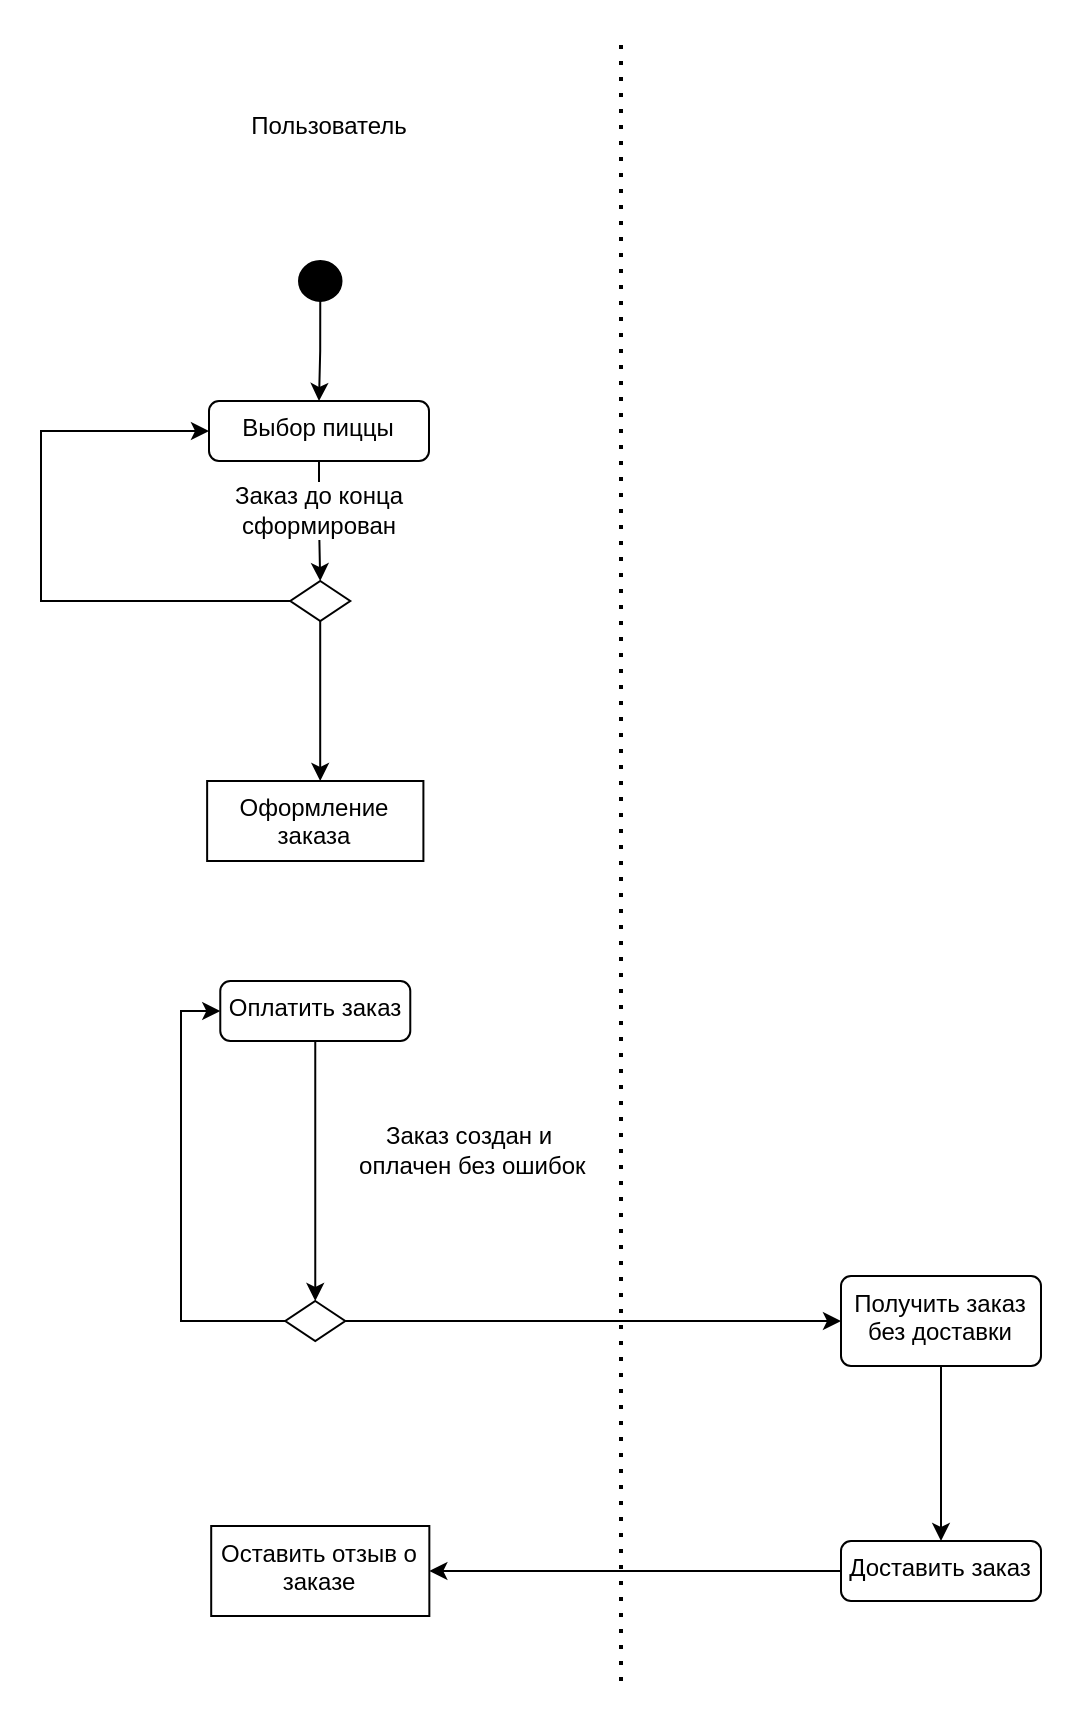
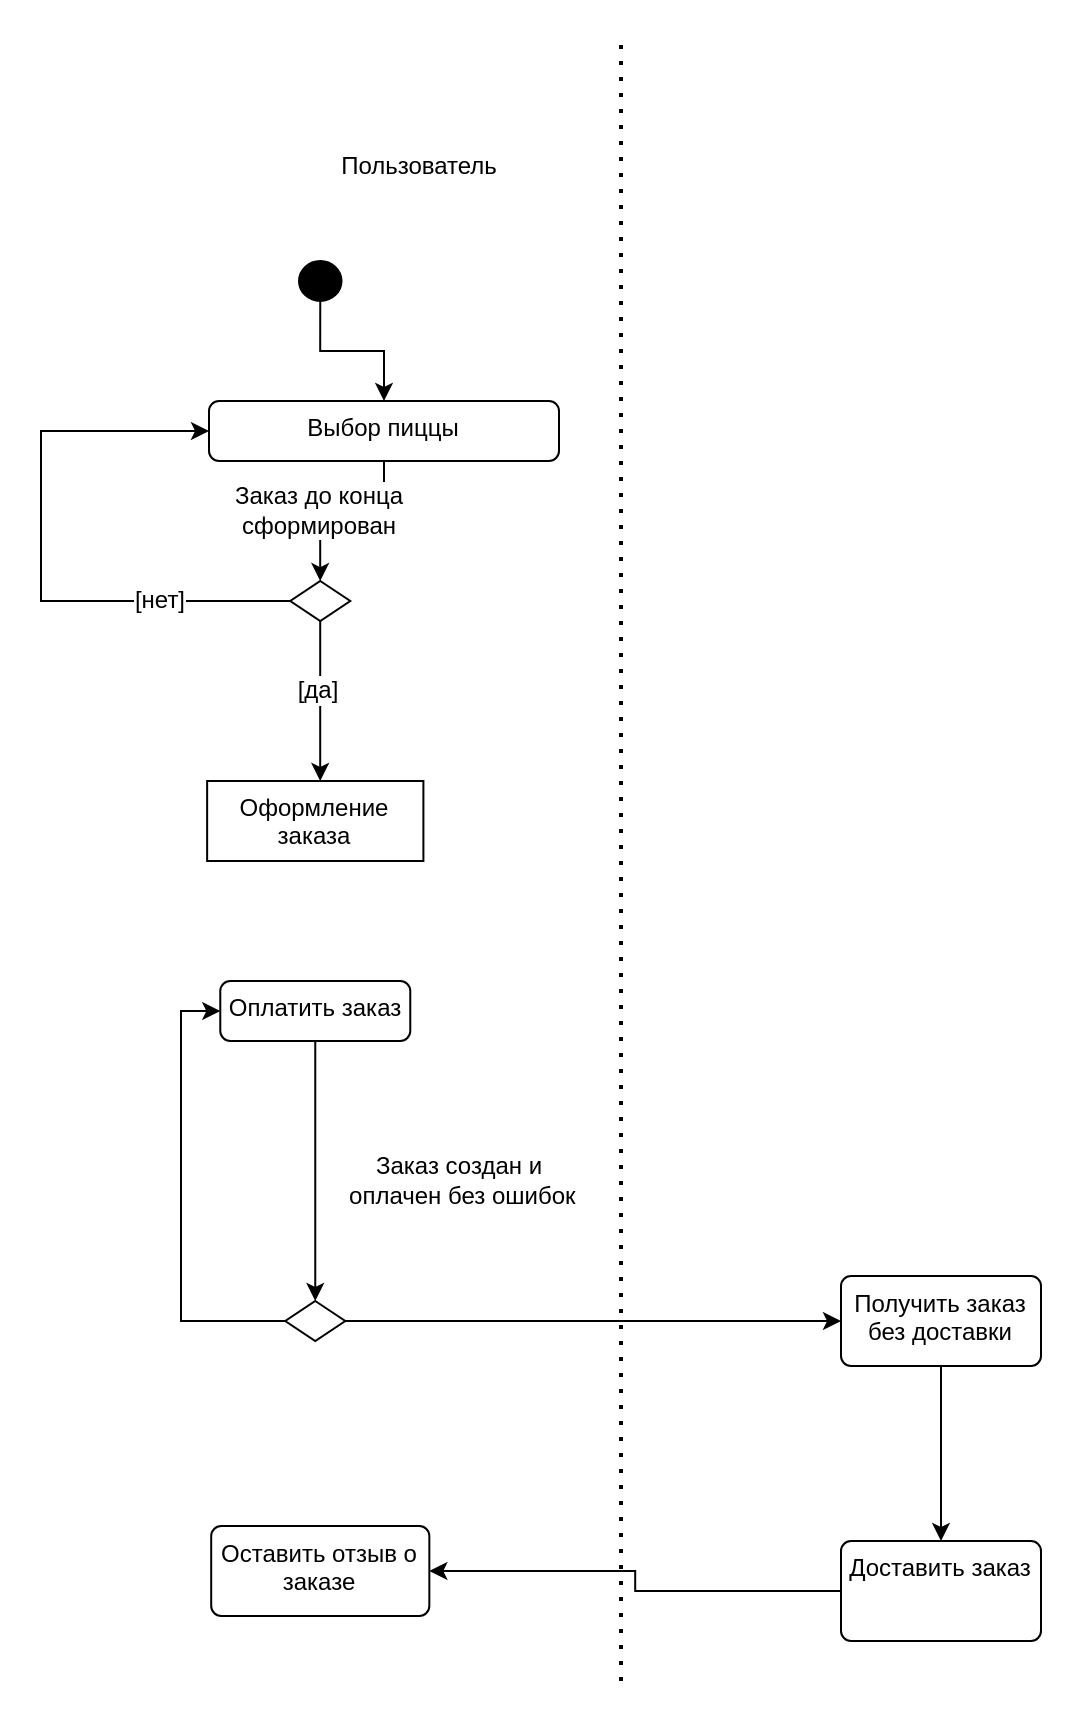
  <mxCell id="0" />
  <mxCell id="1" parent="0" />
  <mxCell id="2" value="" style="endArrow=none;dashed=1;html=1;dashPattern=1 3;strokeWidth=2;rounded=0;entryX=0.5;entryY=0;entryDx=0;entryDy=0;exitX=0.5;exitY=1;exitDx=0;exitDy=0;" edge="1" parent="1"><mxGeometry width="50" height="50" relative="1" as="geometry"><mxPoint x="310" y="840" as="sourcePoint" /><mxPoint x="310" y="20" as="targetPoint" /></mxGeometry></mxCell>
- <mxCell id="3" value="Пользователь" style="text;html=1;align=center;verticalAlign=middle;resizable=0;points=[];autosize=1;strokeColor=none;fillColor=none;" vertex="1" parent="1"><mxGeometry x="114.17" y="48" width="100" height="30" as="geometry" /></mxCell>
+ <mxCell id="3" value="Пользователь" style="text;html=1;align=center;verticalAlign=middle;resizable=0;points=[];autosize=1;strokeColor=none;fillColor=none;" vertex="1" parent="1"><mxGeometry x="159.17" y="68" width="100" height="30" as="geometry" /></mxCell>
  <mxCell id="4" style="edgeStyle=orthogonalEdgeStyle;rounded=0;orthogonalLoop=1;jettySize=auto;html=1;" edge="1" parent="1" source="18" target="8"><mxGeometry relative="1" as="geometry"><Array as="points"><mxPoint x="160" y="345" /><mxPoint x="159" y="345" /></Array></mxGeometry></mxCell>
- <mxCell id="5" value="Выбор пиццы" style="html=1;align=center;verticalAlign=top;rounded=1;absoluteArcSize=1;arcSize=10;dashed=0;whiteSpace=wrap;" vertex="1" parent="1"><mxGeometry x="104" y="200" width="110" height="30" as="geometry" /></mxCell>
+ <mxCell id="5" value="Выбор пиццы" style="html=1;align=center;verticalAlign=top;rounded=1;absoluteArcSize=1;arcSize=10;dashed=0;whiteSpace=wrap;" vertex="1" parent="1"><mxGeometry x="104" y="200" width="175" height="30" as="geometry" /></mxCell>
  <mxCell id="6" style="edgeStyle=orthogonalEdgeStyle;rounded=0;orthogonalLoop=1;jettySize=auto;html=1;exitX=0.5;exitY=1;exitDx=0;exitDy=0;entryX=0.5;entryY=0;entryDx=0;entryDy=0;" edge="1" parent="1" source="7" target="5"><mxGeometry relative="1" as="geometry" /></mxCell>
  <mxCell id="7" value="" style="ellipse;fillColor=strokeColor;html=1;" vertex="1" parent="1"><mxGeometry x="149" y="130" width="21.25" height="20" as="geometry" /></mxCell>
  <mxCell id="8" value="Оформление заказа" style="html=1;align=center;verticalAlign=top;absoluteArcSize=1;arcSize=10;dashed=0;whiteSpace=wrap;rounded=0;" vertex="1" parent="1"><mxGeometry x="103.07" y="390" width="108.13" height="40" as="geometry" /></mxCell>
  <mxCell id="9" style="edgeStyle=orthogonalEdgeStyle;rounded=0;orthogonalLoop=1;jettySize=auto;html=1;entryX=0.5;entryY=0;entryDx=0;entryDy=0;" edge="1" parent="1" source="10" target="21"><mxGeometry relative="1" as="geometry" /></mxCell>
  <mxCell id="10" value="Оплатить заказ" style="html=1;align=center;verticalAlign=top;rounded=1;absoluteArcSize=1;arcSize=10;dashed=0;whiteSpace=wrap;" vertex="1" parent="1"><mxGeometry x="109.64" y="490" width="95" height="30" as="geometry" /></mxCell>
  <mxCell id="11" style="edgeStyle=orthogonalEdgeStyle;rounded=0;orthogonalLoop=1;jettySize=auto;html=1;" edge="1" parent="1" source="12" target="14"><mxGeometry relative="1" as="geometry" /></mxCell>
  <mxCell id="12" value="Получить заказ без доставки" style="html=1;align=center;verticalAlign=top;rounded=1;absoluteArcSize=1;arcSize=10;dashed=0;whiteSpace=wrap;" vertex="1" parent="1"><mxGeometry x="420" y="637.5" width="100" height="45" as="geometry" /></mxCell>
  <mxCell id="13" style="edgeStyle=orthogonalEdgeStyle;rounded=0;orthogonalLoop=1;jettySize=auto;html=1;entryX=1;entryY=0.5;entryDx=0;entryDy=0;" edge="1" parent="1" source="14" target="16"><mxGeometry relative="1" as="geometry" /></mxCell>
- <mxCell id="14" value="Доставить заказ" style="html=1;align=center;verticalAlign=top;rounded=1;absoluteArcSize=1;arcSize=10;dashed=0;whiteSpace=wrap;" vertex="1" parent="1"><mxGeometry x="420" y="770" width="100" height="30" as="geometry" /></mxCell>
- <mxCell id="15" value="Заказ создан и&lt;div&gt;&amp;nbsp;оплачен без ошибок&lt;/div&gt;" style="text;html=1;align=center;verticalAlign=middle;resizable=0;points=[];autosize=1;strokeColor=none;fillColor=default;" vertex="1" parent="1"><mxGeometry x="164" y="555" width="140" height="40" as="geometry" /></mxCell>
- <mxCell id="16" value="Оставить отзыв о заказе" style="html=1;align=center;verticalAlign=top;absoluteArcSize=1;arcSize=10;dashed=0;whiteSpace=wrap;rounded=0;" vertex="1" parent="1"><mxGeometry x="105.1" y="762.5" width="109.07" height="45" as="geometry" /></mxCell>
+ <mxCell id="14" value="Доставить заказ" style="html=1;align=center;verticalAlign=top;rounded=1;absoluteArcSize=1;arcSize=10;dashed=0;whiteSpace=wrap;" vertex="1" parent="1"><mxGeometry x="420" y="770" width="100" height="50" as="geometry" /></mxCell>
+ <mxCell id="15" value="Заказ создан и&lt;div&gt;&amp;nbsp;оплачен без ошибок&lt;/div&gt;" style="text;html=1;align=center;verticalAlign=middle;resizable=0;points=[];autosize=1;strokeColor=none;fillColor=default;" vertex="1" parent="1"><mxGeometry x="159" y="570" width="140" height="40" as="geometry" /></mxCell>
+ <mxCell id="16" value="Оставить отзыв о заказе" style="html=1;align=center;verticalAlign=top;rounded=1;absoluteArcSize=1;arcSize=10;dashed=0;whiteSpace=wrap;" vertex="1" parent="1"><mxGeometry x="105.1" y="762.5" width="109.07" height="45" as="geometry" /></mxCell>
  <mxCell id="17" value="" style="edgeStyle=orthogonalEdgeStyle;rounded=0;orthogonalLoop=1;jettySize=auto;html=1;" edge="1" parent="1" source="5" target="18"><mxGeometry relative="1" as="geometry"><mxPoint x="-111" y="340" as="sourcePoint" /><mxPoint x="-119" y="490" as="targetPoint" /></mxGeometry></mxCell>
  <mxCell id="18" value="" style="shape=rhombus;perimeter=rhombusPerimeter;whiteSpace=wrap;html=1;align=center;" vertex="1" parent="1"><mxGeometry x="144.63" y="290" width="30" height="20" as="geometry" /></mxCell>
  <mxCell id="19" style="edgeStyle=orthogonalEdgeStyle;rounded=0;orthogonalLoop=1;jettySize=auto;html=1;entryX=0;entryY=0.5;entryDx=0;entryDy=0;" edge="1" parent="1" source="21" target="10"><mxGeometry relative="1" as="geometry"><Array as="points"><mxPoint x="90" y="660" /><mxPoint x="90" y="505" /></Array></mxGeometry></mxCell>
  <mxCell id="20" style="edgeStyle=orthogonalEdgeStyle;rounded=0;orthogonalLoop=1;jettySize=auto;html=1;entryX=0;entryY=0.5;entryDx=0;entryDy=0;" edge="1" parent="1" source="21" target="12"><mxGeometry relative="1" as="geometry" /></mxCell>
  <mxCell id="21" value="" style="shape=rhombus;perimeter=rhombusPerimeter;whiteSpace=wrap;html=1;align=center;" vertex="1" parent="1"><mxGeometry x="142.13" y="650" width="30" height="20" as="geometry" /></mxCell>
  <mxCell id="22" style="edgeStyle=orthogonalEdgeStyle;rounded=0;orthogonalLoop=1;jettySize=auto;html=1;exitX=0;exitY=0.5;exitDx=0;exitDy=0;entryX=0;entryY=0.5;entryDx=0;entryDy=0;" edge="1" parent="1" source="18" target="5"><mxGeometry relative="1" as="geometry"><Array as="points"><mxPoint x="20" y="300" /><mxPoint x="20" y="215" /></Array></mxGeometry></mxCell>
  <mxCell id="23" value="Заказ до конца сформирован" style="text;html=1;align=center;verticalAlign=middle;whiteSpace=wrap;rounded=0;textShadow=0;labelBackgroundColor=default;" vertex="1" parent="1"><mxGeometry x="108.5" y="240" width="101" height="30" as="geometry" /></mxCell>
+ <mxCell id="24" value="[нет]" style="text;html=1;align=center;verticalAlign=middle;whiteSpace=wrap;rounded=0;labelBackgroundColor=default;" vertex="1" parent="1"><mxGeometry x="49.64" y="285" width="60" height="30" as="geometry" /></mxCell>
+ <mxCell id="25" value="[да]" style="text;html=1;align=center;verticalAlign=middle;whiteSpace=wrap;rounded=0;labelBackgroundColor=default;" vertex="1" parent="1"><mxGeometry x="129" y="330" width="60" height="30" as="geometry" /></mxCell>
